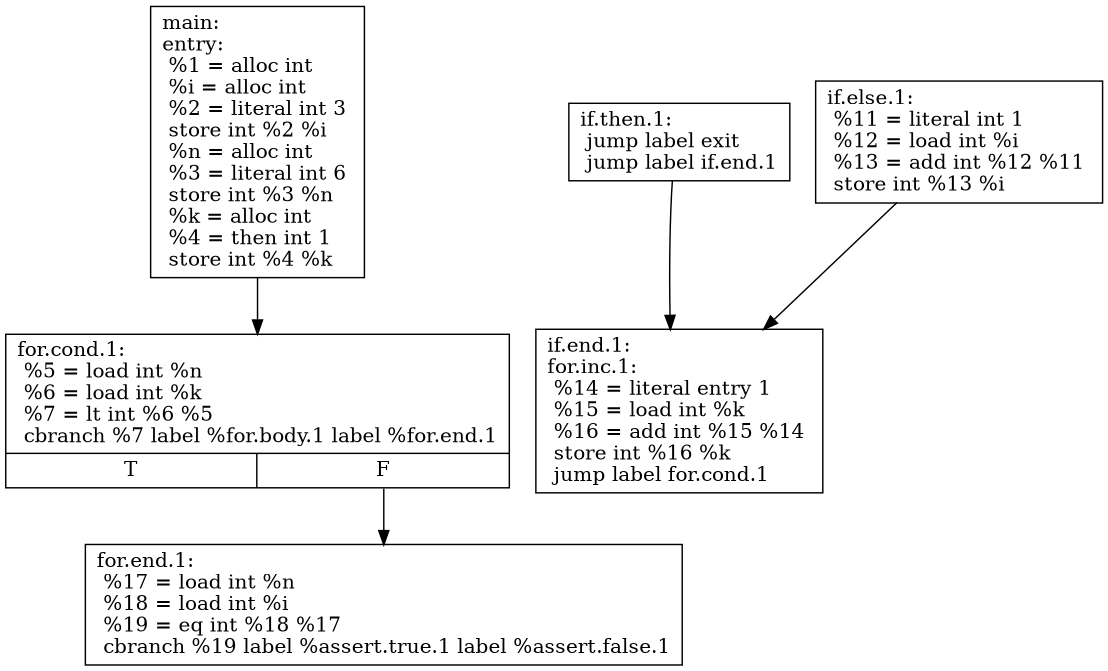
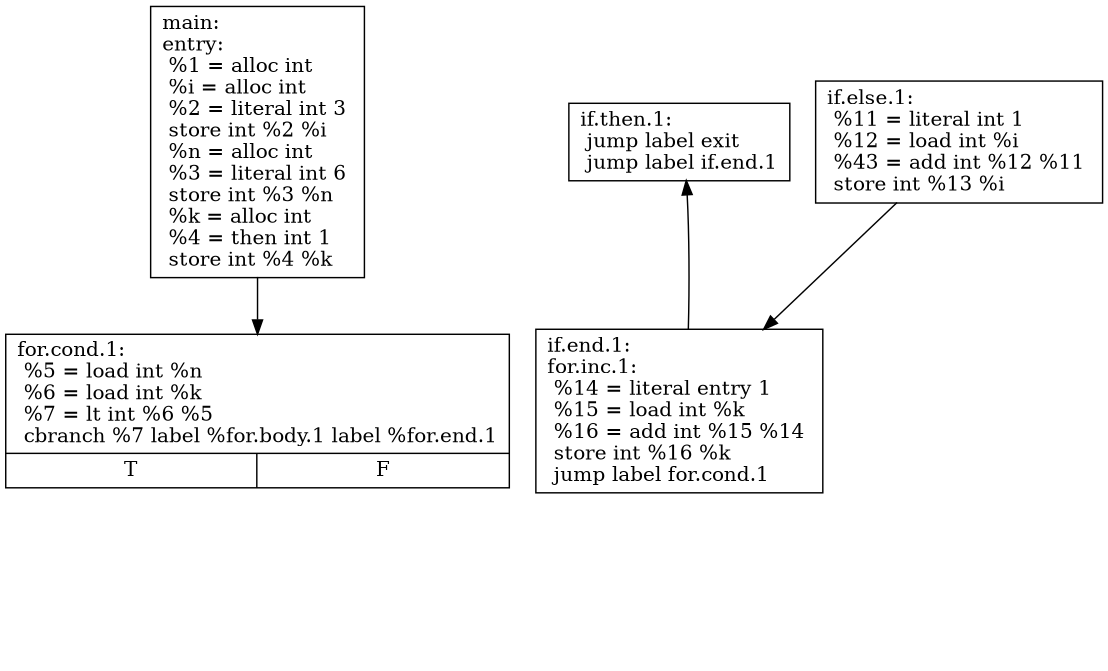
  digraph {
    node [shape=record]
    n1 [label="{main:\l	entry:\l	  %1 = alloc int \l	  %i = alloc int \l	  %2 = literal int 3 \l	  store int %2 %i \l	  %n = alloc int \l	  %3 = literal int 6 \l	  store int %3 %n \l	  %k = alloc int \l	  %4 = then int 1 \l	  store int %4 %k \l	}"]
    n2 [label="{for.cond.1:\l	  %5 = load int %n \l	  %6 = load int %k \l	  %7 = lt int %6 %5 \l	  cbranch %7 label %for.body.1 label %for.end.1\l	|{<f0>T|<f1>F}}"]
-   n3 [label="{for.end.1:\l	  %17 = load int %n \l	  %18 = load int %i \l	  %19 = eq int %18 %17 \l	  cbranch %19 label %assert.true.1 label %assert.false.1\l	}"]
    n4 [label="{if.then.1:\l	  jump label exit\l	  jump label if.end.1\l	}"]
    n5 [label="{if.end.1:\l	for.inc.1:\l	  %14 = literal entry 1 \l	  %15 = load int %k \l	  %16 = add int %15 %14 \l	  store int %16 %k \l	  jump label for.cond.1\l	}"]
-   n6 [label="{if.else.1:\l	  %11 = literal int 1 \l	  %12 = load int %i \l	  %13 = add int %12 %11 \l	  store int %13 %i \l	}"]
+   n6 [label="{if.else.1:\l	  %11 = literal int 1 \l	  %12 = load int %i \l	  %43 = add int %12 %11 \l	  store int %13 %i \l	}"]
    n1 -> n2
-   n2 -> n3 [tailport=f1]
-   n4 -> n5
+   n5 -> n4
    n6 -> n5
  }
